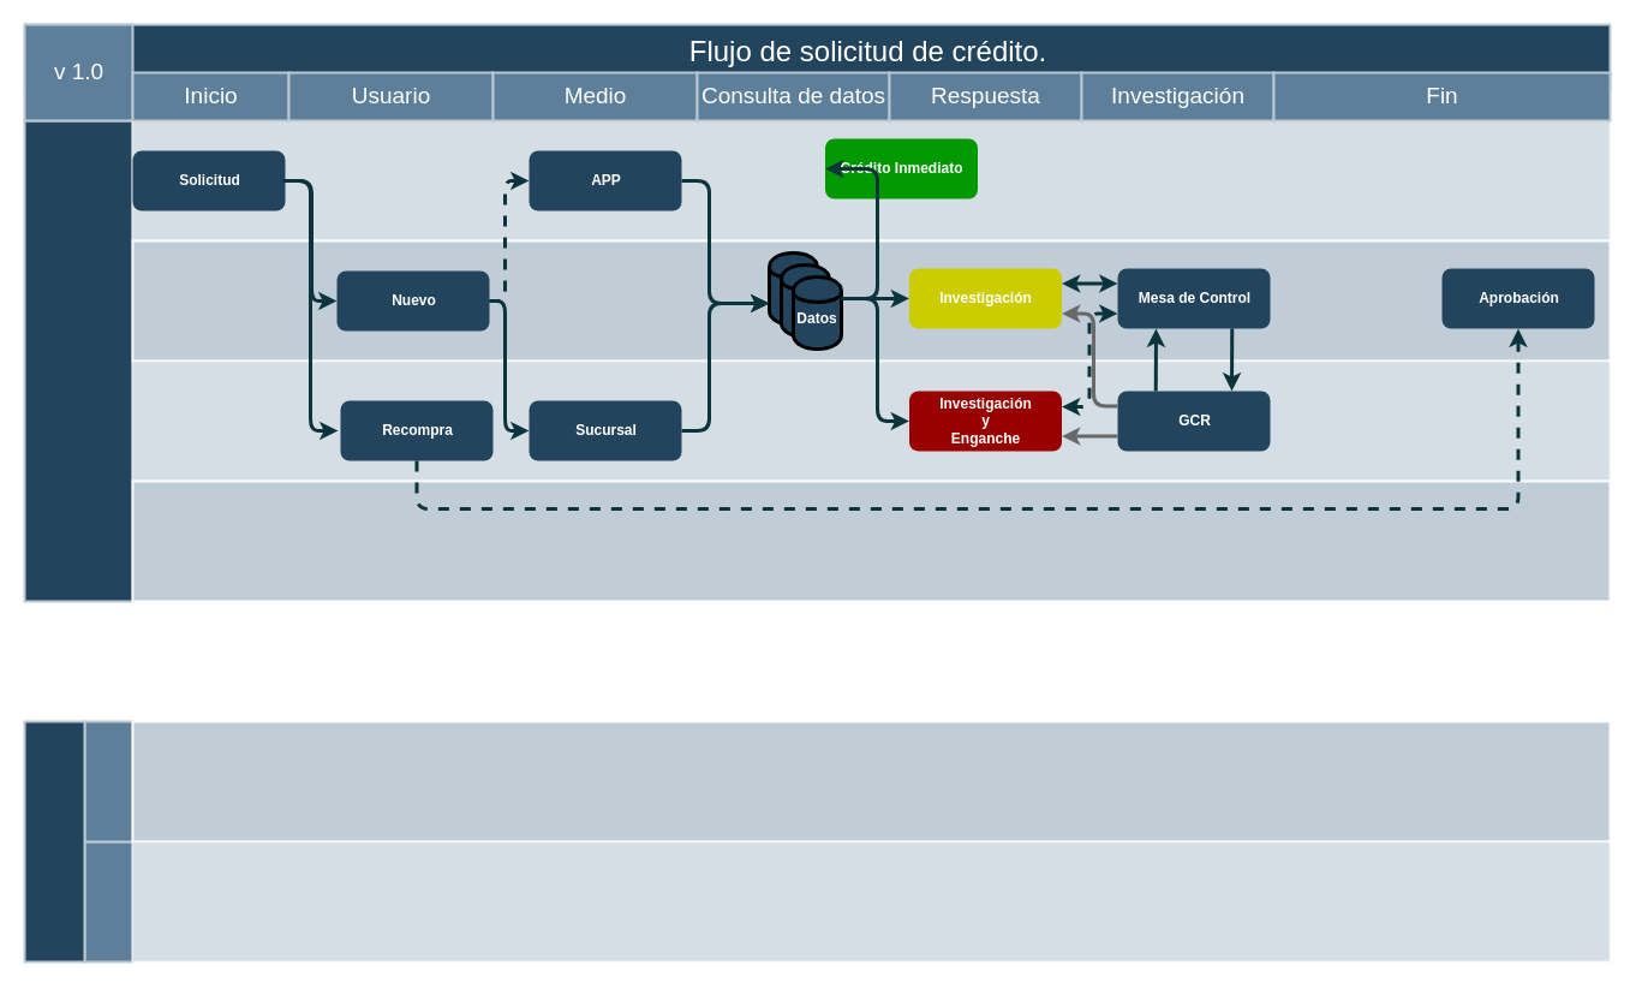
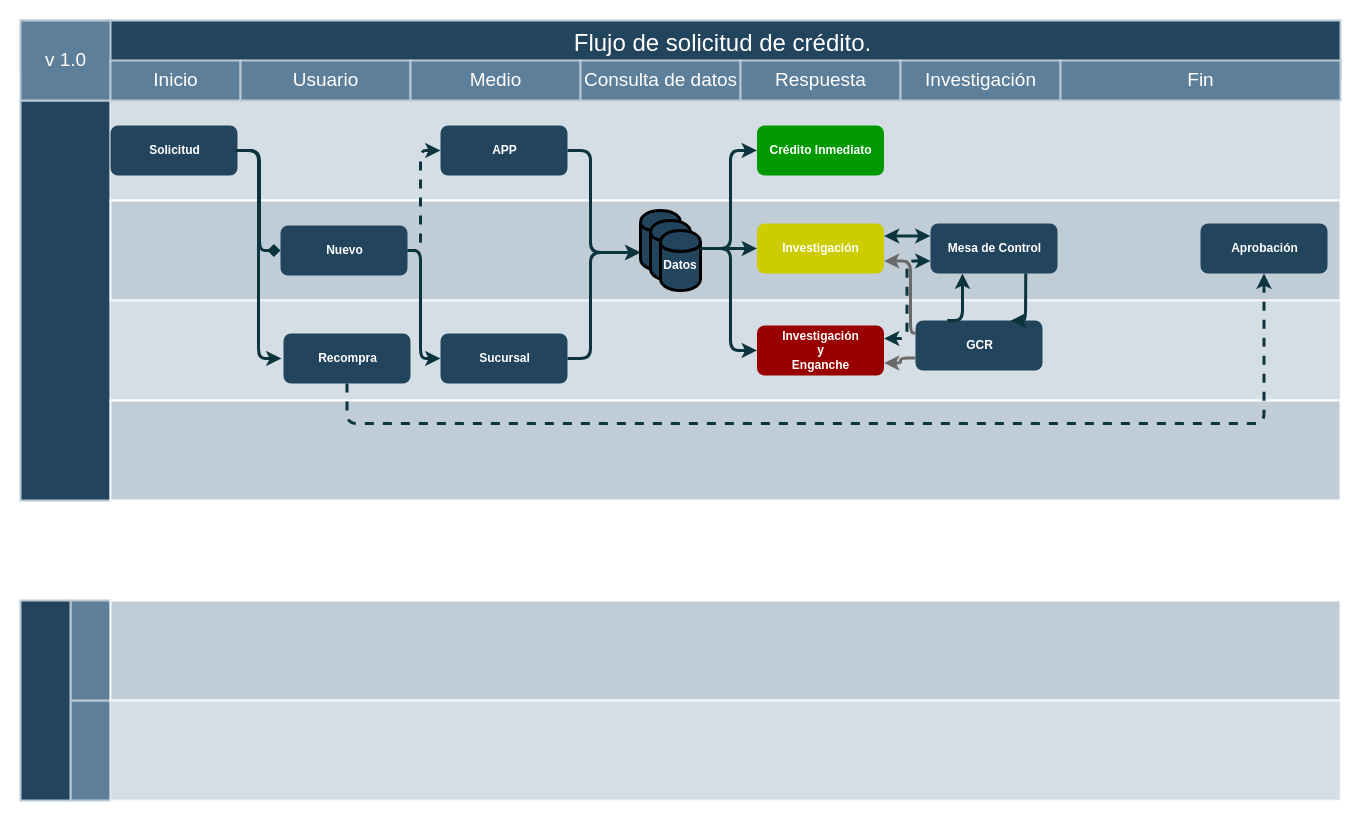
  <mxCell id="0" />
  <mxCell id="1" parent="0" />
  <mxCell id="2" value="Flujo de solicitud de crédito." style="strokeColor=#BAC8D3;fillColor=#23445D;fontSize=24;strokeWidth=2;fontFamily=Helvetica;html=1;fontColor=#FFFFFF;fontStyle=0;spacingBottom=8;spacingRight=0;spacingLeft=83;" parent="1" vertex="1"><mxGeometry x="20.33" y="20" width="1319.67" height="54" as="geometry" /></mxCell>
  <mxCell id="3" value="" style="strokeColor=#BAC8D3;fillColor=#23445D;fontSize=24;strokeWidth=2;horizontal=0;fontFamily=Helvetica;html=1;fontColor=#FFFFFF;fontStyle=0" parent="1" vertex="1"><mxGeometry y="100" width="90" height="400" as="geometry" x="20" /></mxCell>
  <mxCell id="4" value="v 1.0" style="strokeColor=#BAC8D3;fillColor=#5d7f99;fontSize=19;strokeWidth=2;fontFamily=Helvetica;html=1;labelBackgroundColor=none;fontColor=#FFFFFF;" parent="1" vertex="1"><mxGeometry y="20" width="90" height="80" as="geometry" x="20" /></mxCell>
  <mxCell id="5" value="" style="strokeColor=#BAC8D3;fillColor=#5d7f99;fontSize=19;strokeWidth=2;horizontal=0;fontFamily=Helvetica;html=1;labelBackgroundColor=none;fontColor=#FFFFFF;" parent="1" vertex="1"><mxGeometry x="70" y="700" width="40" height="100" as="geometry" /></mxCell>
  <mxCell id="6" value="" style="strokeColor=#BAC8D3;fillColor=#5d7f99;fontSize=19;strokeWidth=2;horizontal=0;fontFamily=Helvetica;html=1;labelBackgroundColor=none;fontColor=#FFFFFF;" parent="1" vertex="1"><mxGeometry x="70" y="600" width="40" height="100" as="geometry" /></mxCell>
  <mxCell id="7" value="" style="strokeColor=#BAC8D3;fillColor=#23445D;fontSize=24;strokeWidth=2;horizontal=0;fontFamily=Helvetica;html=1;fontColor=#FFFFFF;fontStyle=0" parent="1" vertex="1"><mxGeometry y="600" width="50" height="200" as="geometry" x="20" /></mxCell>
  <mxCell id="8" value="" style="strokeColor=#FFFFFF;fillColor=#BAC8D3;fontSize=18;strokeWidth=2;fontFamily=Helvetica;html=1;opacity=60;" parent="1" vertex="1"><mxGeometry x="110" y="100" width="1230" height="100" as="geometry" /></mxCell>
  <mxCell id="9" value="" style="strokeColor=#FFFFFF;fillColor=#BAC8D3;fontSize=18;strokeWidth=2;fontFamily=Helvetica;html=1;opacity=90;" parent="1" vertex="1"><mxGeometry x="110" y="200" width="1230" height="100" as="geometry" /></mxCell>
  <mxCell id="10" value="" style="strokeColor=#FFFFFF;fillColor=#BAC8D3;fontSize=18;strokeWidth=2;fontFamily=Helvetica;html=1;opacity=60;" parent="1" vertex="1"><mxGeometry x="110" y="300" width="1230" height="100" as="geometry" /></mxCell>
  <mxCell id="11" value="" style="strokeColor=#FFFFFF;fillColor=#BAC8D3;fontSize=18;strokeWidth=2;fontFamily=Helvetica;html=1;opacity=90;" parent="1" vertex="1"><mxGeometry x="110" y="400" width="1230" height="100" as="geometry" /></mxCell>
  <mxCell id="12" value="" style="strokeColor=#FFFFFF;fillColor=#BAC8D3;fontSize=18;strokeWidth=2;fontFamily=Helvetica;html=1;opacity=90;" parent="1" vertex="1"><mxGeometry x="110" y="600" width="1230" height="100" as="geometry" /></mxCell>
  <mxCell id="13" value="" style="strokeColor=#FFFFFF;fillColor=#BAC8D3;fontSize=18;strokeWidth=2;fontFamily=Helvetica;html=1;opacity=60;" parent="1" vertex="1"><mxGeometry x="110" y="700" width="1230" height="100" as="geometry" /></mxCell>
  <mxCell id="14" value="&lt;b&gt;&lt;font color=&quot;#FFFFFF&quot;&gt;Solicitud&lt;/font&gt;&lt;/b&gt;" style="rounded=1;fillColor=#23445D;strokeColor=none;strokeWidth=2;fontFamily=Helvetica;html=1;gradientColor=none;" parent="1" vertex="1"><mxGeometry x="110.005" y="125" width="127" height="50" as="geometry" /></mxCell>
  <mxCell id="15" value="&lt;font color=&quot;#FFFFFF&quot;&gt;&lt;b&gt;Nuevo&lt;/b&gt;&lt;/font&gt;" style="rounded=1;fillColor=#23445D;strokeColor=none;strokeWidth=2;fontFamily=Helvetica;html=1;gradientColor=none;" parent="1" vertex="1"><mxGeometry x="280.004" y="225" width="127" height="50" as="geometry" /></mxCell>
  <mxCell id="16" value="" style="group" parent="1" vertex="1" connectable="0"><mxGeometry x="110" y="60" width="300" height="40" as="geometry" /></mxCell>
  <mxCell id="17" value="Inicio" style="strokeColor=#BAC8D3;fillColor=#5d7f99;fontSize=19;strokeWidth=2;fontFamily=Helvetica;html=1;labelBackgroundColor=none;fontColor=#FFFFFF;" parent="16" vertex="1"><mxGeometry width="130.0" height="40" as="geometry" /></mxCell>
  <mxCell id="18" value="Usuario" style="strokeColor=#BAC8D3;fillColor=#5d7f99;fontSize=19;strokeWidth=2;fontFamily=Helvetica;html=1;labelBackgroundColor=none;fontColor=#FFFFFF;" parent="16" vertex="1"><mxGeometry x="130" width="170" height="40" as="geometry" /></mxCell>
  <mxCell id="19" value="Medio" style="strokeColor=#BAC8D3;fillColor=#5d7f99;fontSize=19;strokeWidth=2;fontFamily=Helvetica;html=1;labelBackgroundColor=none;fontColor=#FFFFFF;" parent="1" vertex="1"><mxGeometry x="410" y="60" width="170" height="40" as="geometry" /></mxCell>
- <mxCell id="20" value="" style="edgeStyle=elbowEdgeStyle;elbow=horizontal;strokeWidth=3;strokeColor=#0C343D;fontFamily=Helvetica;html=1;exitX=1;exitY=0.5;exitDx=0;exitDy=0;entryX=0;entryY=0.5;entryDx=0;entryDy=0;" parent="1" source="14" target="15" edge="1"><mxGeometry x="-358.901" y="420" width="131.973" height="100" as="geometry"><mxPoint x="260.004" y="163" as="sourcePoint" /><mxPoint x="370.555" y="63" as="targetPoint" /></mxGeometry></mxCell>
+ <mxCell id="20" value="" style="edgeStyle=elbowEdgeStyle;elbow=horizontal;strokeWidth=3;strokeColor=#0C343D;fontFamily=Helvetica;html=1;exitX=1;exitY=0.5;exitDx=0;exitDy=0;entryX=0;entryY=0.5;entryDx=0;entryDy=0;endArrow=diamond;" parent="1" source="14" target="15" edge="1"><mxGeometry x="-358.901" y="420" width="131.973" height="100" as="geometry"><mxPoint x="260.004" y="163" as="sourcePoint" /><mxPoint x="370.555" y="63" as="targetPoint" /></mxGeometry></mxCell>
  <mxCell id="21" value="&lt;font color=&quot;#FFFFFF&quot;&gt;&lt;b&gt;Recompra&lt;/b&gt;&lt;/font&gt;" style="rounded=1;fillColor=#23445D;strokeColor=none;strokeWidth=2;fontFamily=Helvetica;html=1;gradientColor=none;" parent="1" vertex="1"><mxGeometry x="283.004" y="333" width="127" height="50" as="geometry" /></mxCell>
  <mxCell id="22" value="" style="edgeStyle=elbowEdgeStyle;elbow=horizontal;strokeWidth=3;strokeColor=#0C343D;fontFamily=Helvetica;html=1;exitX=1;exitY=0.5;exitDx=0;exitDy=0;entryX=0;entryY=0.5;entryDx=0;entryDy=0;" parent="1" edge="1"><mxGeometry x="-350.901" y="430" width="131.973" height="100" as="geometry"><mxPoint x="235.005" y="150" as="sourcePoint" /><mxPoint x="281.004" y="358" as="targetPoint" /><Array as="points"><mxPoint x="258" y="263" /><mxPoint x="248" y="283" /></Array></mxGeometry></mxCell>
  <mxCell id="23" value="&lt;font color=&quot;#FFFFFF&quot;&gt;&lt;b&gt;APP&lt;/b&gt;&lt;/font&gt;" style="rounded=1;fillColor=#23445D;strokeColor=none;strokeWidth=2;fontFamily=Helvetica;html=1;gradientColor=none;" parent="1" vertex="1"><mxGeometry x="440.004" y="125" width="127" height="50" as="geometry" /></mxCell>
  <mxCell id="24" value="&lt;font color=&quot;#FFFFFF&quot;&gt;&lt;b&gt;Sucursal&lt;/b&gt;&lt;/font&gt;" style="rounded=1;fillColor=#23445D;strokeColor=none;strokeWidth=2;fontFamily=Helvetica;html=1;gradientColor=none;" parent="1" vertex="1"><mxGeometry x="440.004" y="333" width="127" height="50" as="geometry" /></mxCell>
  <mxCell id="25" value="" style="edgeStyle=elbowEdgeStyle;elbow=horizontal;strokeWidth=3;strokeColor=#0C343D;fontFamily=Helvetica;html=1;exitX=1;exitY=0.5;exitDx=0;exitDy=0;entryX=0;entryY=0.5;entryDx=0;entryDy=0;dashed=1;" parent="1" source="15" target="23" edge="1"><mxGeometry x="-145.901" y="526" width="131.973" height="100" as="geometry"><mxPoint x="440.005" y="246" as="sourcePoint" /><mxPoint x="486.004" y="454" as="targetPoint" /><Array as="points"><mxPoint x="420" y="250" /><mxPoint x="453" y="379" /></Array></mxGeometry></mxCell>
  <mxCell id="26" value="" style="edgeStyle=elbowEdgeStyle;elbow=horizontal;strokeWidth=3;strokeColor=#0C343D;fontFamily=Helvetica;html=1;exitX=1;exitY=0.5;exitDx=0;exitDy=0;entryX=0;entryY=0.5;entryDx=0;entryDy=0;" parent="1" source="15" target="24" edge="1"><mxGeometry x="-155.901" y="534" width="131.973" height="100" as="geometry"><mxPoint x="430.005" y="254" as="sourcePoint" /><mxPoint x="476.004" y="462" as="targetPoint" /><Array as="points"><mxPoint x="420" y="363" /><mxPoint x="443" y="387" /></Array></mxGeometry></mxCell>
  <mxCell id="27" value="Consulta de datos" style="strokeColor=#BAC8D3;fillColor=#5d7f99;fontSize=19;strokeWidth=2;fontFamily=Helvetica;html=1;labelBackgroundColor=none;fontColor=#FFFFFF;" parent="1" vertex="1"><mxGeometry x="580" y="60" width="160" height="40" as="geometry" /></mxCell>
  <mxCell id="28" value="" style="shape=cylinder;whiteSpace=wrap;html=1;boundedLbl=1;backgroundOutline=1;strokeWidth=3;fillColor=#23445D;" parent="1" vertex="1"><mxGeometry x="640" y="210" width="40" height="60" as="geometry" /></mxCell>
  <mxCell id="29" value="" style="shape=cylinder;whiteSpace=wrap;html=1;boundedLbl=1;backgroundOutline=1;strokeWidth=3;fillColor=#23445D;" parent="1" vertex="1"><mxGeometry x="650" y="220" width="40" height="60" as="geometry" /></mxCell>
  <mxCell id="30" value="" style="shape=cylinder;whiteSpace=wrap;html=1;boundedLbl=1;backgroundOutline=1;strokeWidth=3;fillColor=#23445D;" parent="1" vertex="1"><mxGeometry x="660" y="230" width="40" height="60" as="geometry" /></mxCell>
  <mxCell id="31" value="" style="edgeStyle=elbowEdgeStyle;elbow=horizontal;strokeWidth=3;strokeColor=#0C343D;fontFamily=Helvetica;html=1;entryX=0;entryY=0.7;entryDx=0;entryDy=0;exitX=1;exitY=0.5;exitDx=0;exitDy=0;" parent="1" source="23" target="28" edge="1"><mxGeometry x="27.099" y="629" width="131.973" height="100" as="geometry"><mxPoint x="580.004" y="353" as="sourcePoint" /><mxPoint x="613.004" y="253" as="targetPoint" /><Array as="points"><mxPoint x="590" y="263" /><mxPoint x="593" y="353" /><mxPoint x="626" y="482" /></Array></mxGeometry></mxCell>
  <mxCell id="32" value="" style="edgeStyle=elbowEdgeStyle;elbow=horizontal;strokeWidth=3;strokeColor=#0C343D;fontFamily=Helvetica;html=1;exitX=1;exitY=0.5;exitDx=0;exitDy=0;entryX=0;entryY=0.7;entryDx=0;entryDy=0;" parent="1" source="24" target="28" edge="1"><mxGeometry x="47.099" y="639" width="131.973" height="100" as="geometry"><mxPoint x="600.004" y="363" as="sourcePoint" /><mxPoint x="633.004" y="263" as="targetPoint" /><Array as="points"><mxPoint x="590" y="293" /><mxPoint x="646" y="492" /></Array></mxGeometry></mxCell>
  <mxCell id="33" value="&lt;div&gt;&lt;font color=&quot;#FFFFFF&quot;&gt;&lt;b&gt;Investigación&lt;/b&gt;&lt;/font&gt;&lt;/div&gt;&lt;div&gt;&lt;font color=&quot;#FFFFFF&quot;&gt;&lt;b&gt;y&lt;/b&gt;&lt;/font&gt;&lt;/div&gt;&lt;div&gt;&lt;font color=&quot;#FFFFFF&quot;&gt;&lt;b&gt; Enganche&lt;/b&gt;&lt;/font&gt;&lt;/div&gt;" style="rounded=1;strokeColor=none;strokeWidth=2;fontFamily=Helvetica;html=1;gradientColor=none;fillColor=#990000;" parent="1" vertex="1"><mxGeometry x="756.504" y="325" width="127" height="50" as="geometry" /></mxCell>
  <mxCell id="34" value="Respuesta" style="strokeColor=#BAC8D3;fillColor=#5d7f99;fontSize=19;strokeWidth=2;fontFamily=Helvetica;html=1;labelBackgroundColor=none;fontColor=#FFFFFF;" parent="1" vertex="1"><mxGeometry x="740" y="60" width="160" height="40" as="geometry" /></mxCell>
  <mxCell id="35" value="&lt;font color=&quot;#FFFFFF&quot;&gt;&lt;b&gt;Investigación&lt;/b&gt;&lt;/font&gt;" style="rounded=1;strokeColor=none;strokeWidth=2;fontFamily=Helvetica;html=1;gradientColor=none;fillColor=#CCCC00;" parent="1" vertex="1"><mxGeometry x="756.504" y="223" width="127" height="50" as="geometry" /></mxCell>
- <mxCell id="36" value="&lt;font color=&quot;#FFFFFF&quot;&gt;&lt;b&gt;Crédito Inmediato&lt;br&gt;&lt;/b&gt;&lt;/font&gt;" style="rounded=1;strokeColor=none;strokeWidth=2;fontFamily=Helvetica;html=1;gradientColor=none;fillColor=#009900;" parent="1" vertex="1"><mxGeometry x="686.504" y="115" width="127" height="50" as="geometry" /></mxCell>
+ <mxCell id="36" value="&lt;font color=&quot;#FFFFFF&quot;&gt;&lt;b&gt;Crédito Inmediato&lt;br&gt;&lt;/b&gt;&lt;/font&gt;" style="rounded=1;strokeColor=none;strokeWidth=2;fontFamily=Helvetica;html=1;gradientColor=none;fillColor=#009900;" parent="1" vertex="1"><mxGeometry x="756.504" y="125" width="127" height="50" as="geometry" /></mxCell>
  <mxCell id="37" value="" style="edgeStyle=elbowEdgeStyle;elbow=horizontal;strokeWidth=3;strokeColor=#0C343D;fontFamily=Helvetica;html=1;exitX=1;exitY=0.3;exitDx=0;exitDy=0;entryX=0;entryY=0.5;entryDx=0;entryDy=0;" parent="1" source="30" target="36" edge="1"><mxGeometry x="190.099" y="732" width="131.973" height="100" as="geometry"><mxPoint x="730.004" y="253" as="sourcePoint" /><mxPoint x="803" y="355" as="targetPoint" /><Array as="points"><mxPoint x="730" y="213" /><mxPoint x="740" y="283" /><mxPoint x="753" y="366" /><mxPoint x="756" y="456" /><mxPoint x="789" y="585" /></Array></mxGeometry></mxCell>
  <mxCell id="38" value="" style="edgeStyle=elbowEdgeStyle;elbow=horizontal;strokeWidth=3;strokeColor=#0C343D;fontFamily=Helvetica;html=1;entryX=0;entryY=0.5;entryDx=0;entryDy=0;exitX=1;exitY=0.3;exitDx=0;exitDy=0;" parent="1" source="30" target="35" edge="1"><mxGeometry x="200.099" y="742" width="131.973" height="100" as="geometry"><mxPoint x="710" y="258" as="sourcePoint" /><mxPoint x="766.504" y="160" as="targetPoint" /><Array as="points"><mxPoint x="730" y="250" /><mxPoint x="750" y="293" /><mxPoint x="763" y="376" /><mxPoint x="766" y="466" /><mxPoint x="799" y="595" /></Array></mxGeometry></mxCell>
  <mxCell id="39" value="" style="edgeStyle=elbowEdgeStyle;elbow=horizontal;strokeWidth=3;strokeColor=#0C343D;fontFamily=Helvetica;html=1;exitX=1;exitY=0.3;exitDx=0;exitDy=0;entryX=0;entryY=0.5;entryDx=0;entryDy=0;" parent="1" source="30" target="33" edge="1"><mxGeometry x="210.099" y="752" width="131.973" height="100" as="geometry"><mxPoint x="720" y="268" as="sourcePoint" /><mxPoint x="776.504" y="170" as="targetPoint" /><Array as="points"><mxPoint x="730" y="293" /><mxPoint x="750" y="233" /><mxPoint x="760" y="303" /><mxPoint x="773" y="386" /><mxPoint x="776" y="476" /><mxPoint x="809" y="605" /></Array></mxGeometry></mxCell>
  <mxCell id="40" value="&lt;b&gt;&lt;font color=&quot;#FFFFFF&quot;&gt;Datos&lt;/font&gt;&lt;/b&gt;" style="text;html=1;strokeColor=none;fillColor=none;align=center;verticalAlign=middle;whiteSpace=wrap;rounded=0;" parent="1" vertex="1"><mxGeometry x="660" y="255" width="40" height="20" as="geometry" /></mxCell>
- <mxCell id="41" value="&lt;font color=&quot;#FFFFFF&quot;&gt;&lt;b&gt;GCR&lt;/b&gt;&lt;/font&gt;" style="rounded=1;fillColor=#23445D;strokeColor=none;strokeWidth=2;fontFamily=Helvetica;html=1;gradientColor=none;" parent="1" vertex="1"><mxGeometry x="930.004" y="325" width="127" height="50" as="geometry" /></mxCell>
+ <mxCell id="41" value="&lt;font color=&quot;#FFFFFF&quot;&gt;&lt;b&gt;GCR&lt;/b&gt;&lt;/font&gt;" style="rounded=1;fillColor=#23445D;strokeColor=none;strokeWidth=2;fontFamily=Helvetica;html=1;gradientColor=none;" parent="1" vertex="1"><mxGeometry x="915.004" y="320" width="127" height="50" as="geometry" /></mxCell>
  <mxCell id="42" value="Investigación" style="strokeColor=#BAC8D3;fillColor=#5d7f99;fontSize=19;strokeWidth=2;fontFamily=Helvetica;html=1;labelBackgroundColor=none;fontColor=#FFFFFF;" parent="1" vertex="1"><mxGeometry x="900" y="60" width="160" height="40" as="geometry" /></mxCell>
  <mxCell id="43" value="&lt;font color=&quot;#FFFFFF&quot;&gt;&lt;b&gt;Mesa de Control&lt;br&gt;&lt;/b&gt;&lt;/font&gt;" style="rounded=1;fillColor=#23445D;strokeColor=none;strokeWidth=2;fontFamily=Helvetica;html=1;gradientColor=none;" parent="1" vertex="1"><mxGeometry x="930.004" y="223" width="127" height="50" as="geometry" /></mxCell>
  <mxCell id="44" value="" style="edgeStyle=elbowEdgeStyle;elbow=horizontal;strokeWidth=3;strokeColor=#0C343D;fontFamily=Helvetica;html=1;exitX=0;exitY=0.25;exitDx=0;exitDy=0;entryX=1;entryY=0.25;entryDx=0;entryDy=0;startArrow=classic;startFill=1;" edge="1" parent="1" source="43" target="35"><mxGeometry x="400.099" y="785" width="131.973" height="100" as="geometry"><mxPoint x="890" y="281" as="sourcePoint" /><mxPoint x="946.504" y="383" as="targetPoint" /><Array as="points"><mxPoint x="900" y="263" /><mxPoint x="940" y="266" /><mxPoint x="950" y="336" /><mxPoint x="963" y="419" /><mxPoint x="966" y="509" /><mxPoint x="999" y="638" /></Array></mxGeometry></mxCell>
  <mxCell id="45" value="" style="edgeStyle=elbowEdgeStyle;elbow=horizontal;strokeWidth=3;strokeColor=#0C343D;fontFamily=Helvetica;html=1;startArrow=classic;startFill=1;exitX=0;exitY=0.75;exitDx=0;exitDy=0;dashed=1;" edge="1" parent="1" source="43" target="33"><mxGeometry x="406.599" y="860" width="131.973" height="100" as="geometry"><mxPoint x="936.504" y="323" as="sourcePoint" /><mxPoint x="890.004" y="323" as="targetPoint" /><Array as="points"><mxPoint x="906.5" y="338" /><mxPoint x="946.5" y="341" /><mxPoint x="956.5" y="411" /><mxPoint x="969.5" y="494" /><mxPoint x="972.5" y="584" /><mxPoint x="1005.5" y="713" /></Array></mxGeometry></mxCell>
  <mxCell id="46" value="" style="edgeStyle=elbowEdgeStyle;elbow=horizontal;strokeWidth=3;strokeColor=#0C343D;fontFamily=Helvetica;html=1;exitX=0.75;exitY=1;exitDx=0;exitDy=0;entryX=0.75;entryY=0;entryDx=0;entryDy=0;" edge="1" parent="1" source="43" target="41"><mxGeometry x="590.099" y="794" width="131.973" height="100" as="geometry"><mxPoint x="1080" y="290" as="sourcePoint" /><mxPoint x="1136.504" y="392" as="targetPoint" /><Array as="points"><mxPoint x="1025" y="303" /><mxPoint x="1130" y="275" /><mxPoint x="1140" y="345" /><mxPoint x="1153" y="428" /><mxPoint x="1156" y="518" /><mxPoint x="1189" y="647" /></Array></mxGeometry></mxCell>
  <mxCell id="47" value="" style="edgeStyle=elbowEdgeStyle;elbow=horizontal;strokeWidth=3;strokeColor=#0C343D;fontFamily=Helvetica;html=1;exitX=0.25;exitY=0;exitDx=0;exitDy=0;entryX=0.25;entryY=1;entryDx=0;entryDy=0;" edge="1" parent="1" source="41" target="43"><mxGeometry x="600.099" y="804" width="131.973" height="100" as="geometry"><mxPoint x="1035.254" y="283" as="sourcePoint" /><mxPoint x="1035.254" y="335" as="targetPoint" /><Array as="points"><mxPoint x="962" y="303" /><mxPoint x="1140" y="285" /><mxPoint x="1150" y="355" /><mxPoint x="1163" y="438" /><mxPoint x="1166" y="528" /><mxPoint x="1199" y="657" /></Array></mxGeometry></mxCell>
  <mxCell id="48" value="" style="edgeStyle=elbowEdgeStyle;elbow=horizontal;strokeWidth=3;fontFamily=Helvetica;html=1;entryX=1;entryY=0.75;entryDx=0;entryDy=0;strokeColor=#696969;exitX=0;exitY=0.25;exitDx=0;exitDy=0;" edge="1" parent="1" source="41" target="35"><mxGeometry x="558.349" y="806" width="131.973" height="100" as="geometry"><mxPoint x="920.004" y="327" as="sourcePoint" /><mxPoint x="920.004" y="275" as="targetPoint" /><Array as="points"><mxPoint x="910" y="338" /><mxPoint x="910" y="338" /><mxPoint x="910" y="303" /><mxPoint x="1098.25" y="287" /><mxPoint x="1108.25" y="357" /><mxPoint x="1121.25" y="440" /><mxPoint x="1124.25" y="530" /><mxPoint x="1157.25" y="659" /></Array></mxGeometry></mxCell>
  <mxCell id="49" value="" style="edgeStyle=elbowEdgeStyle;elbow=horizontal;strokeWidth=3;fontFamily=Helvetica;html=1;exitX=0;exitY=0.75;exitDx=0;exitDy=0;entryX=1;entryY=0.75;entryDx=0;entryDy=0;strokeColor=#696969;" edge="1" parent="1" source="41" target="33"><mxGeometry x="568.349" y="816" width="131.973" height="100" as="geometry"><mxPoint x="940.004" y="347.5" as="sourcePoint" /><mxPoint x="893.504" y="270.5" as="targetPoint" /><Array as="points"><mxPoint x="900" y="350" /><mxPoint x="1108.25" y="297" /><mxPoint x="1118.25" y="367" /><mxPoint x="1131.25" y="450" /><mxPoint x="1134.25" y="540" /><mxPoint x="1167.25" y="669" /></Array></mxGeometry></mxCell>
  <mxCell id="50" value="Fin" style="strokeColor=#BAC8D3;fillColor=#5d7f99;fontSize=19;strokeWidth=2;fontFamily=Helvetica;html=1;labelBackgroundColor=none;fontColor=#FFFFFF;" vertex="1" parent="1"><mxGeometry x="1060" y="60" width="280" height="40" as="geometry" /></mxCell>
  <mxCell id="51" value="&lt;font color=&quot;#FFFFFF&quot;&gt;&lt;b&gt;Aprobación&lt;br&gt;&lt;/b&gt;&lt;/font&gt;" style="rounded=1;fillColor=#23445D;strokeColor=none;strokeWidth=2;fontFamily=Helvetica;html=1;gradientColor=none;" vertex="1" parent="1"><mxGeometry x="1200.004" y="223" width="127" height="50" as="geometry" /></mxCell>
  <mxCell id="52" value="" style="edgeStyle=elbowEdgeStyle;elbow=horizontal;strokeWidth=3;strokeColor=#0C343D;fontFamily=Helvetica;html=1;exitX=0.5;exitY=1;exitDx=0;exitDy=0;entryX=0.5;entryY=1;entryDx=0;entryDy=0;dashed=1;" edge="1" parent="1" source="21" target="51"><mxGeometry x="-19.901" y="958" width="131.973" height="100" as="geometry"><mxPoint x="340.004" y="443" as="sourcePoint" /><mxPoint x="709.004" y="516" as="targetPoint" /><Array as="points"><mxPoint x="740" y="423" /><mxPoint x="740" y="403" /><mxPoint x="1130" y="303" /><mxPoint x="1120" y="403" /><mxPoint x="347" y="423" /><mxPoint x="630" y="433" /><mxPoint x="709.5" y="476" /><mxPoint x="530" y="509" /><mxPoint x="543" y="592" /><mxPoint x="546" y="682" /><mxPoint x="579" y="811" /></Array></mxGeometry></mxCell>
